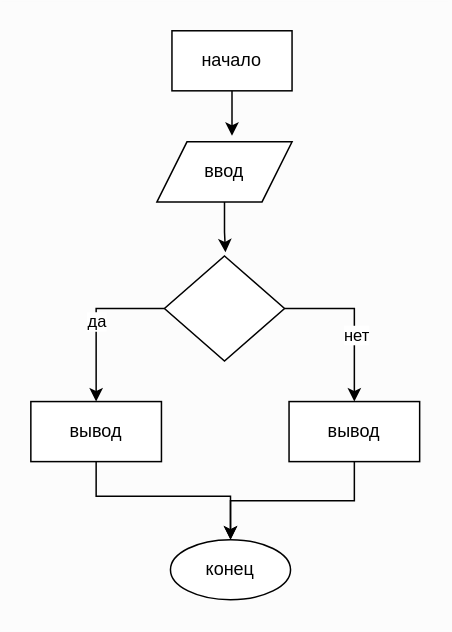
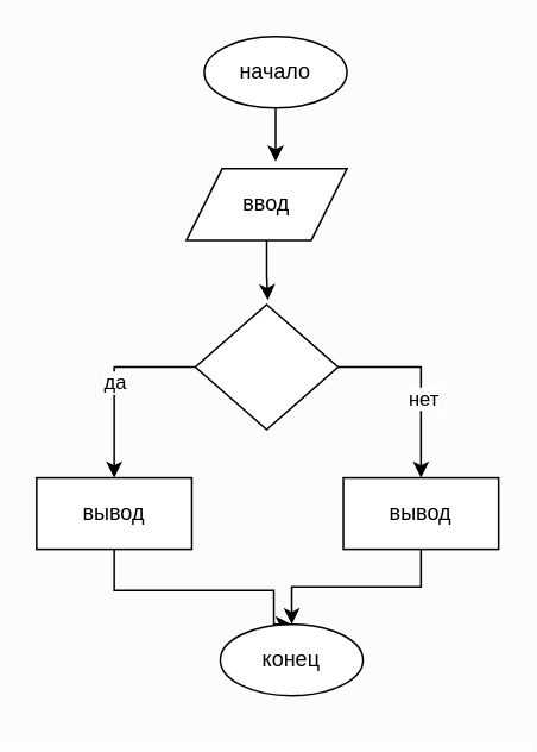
  <mxCell id="0" />
  <mxCell id="1" parent="0" />
  <mxCell id="2" style="edgeStyle=orthogonalEdgeStyle;rounded=0;orthogonalLoop=1;jettySize=auto;html=1;" edge="1" parent="1" source="3"><mxGeometry relative="1" as="geometry"><mxPoint x="154" y="90" as="targetPoint" /></mxGeometry></mxCell>
- <mxCell id="3" value="начало" style="whiteSpace=wrap;html=1;rounded=0;" vertex="1" parent="1"><mxGeometry x="114" y="20" width="80" height="40" as="geometry" /></mxCell>
+ <mxCell id="3" value="начало" style="ellipse;whiteSpace=wrap;html=1;" vertex="1" parent="1"><mxGeometry x="114" y="20" width="80" height="40" as="geometry" /></mxCell>
  <mxCell id="4" value="ввод" style="shape=parallelogram;perimeter=parallelogramPerimeter;whiteSpace=wrap;html=1;fixedSize=1;" vertex="1" parent="1"><mxGeometry x="104" y="94" width="90" height="40" as="geometry" /></mxCell>
  <mxCell id="5" style="edgeStyle=orthogonalEdgeStyle;rounded=0;orthogonalLoop=1;jettySize=auto;html=1;entryX=0.5;entryY=0;entryDx=0;entryDy=0;" edge="1" parent="1" source="9" target="14"><mxGeometry relative="1" as="geometry" /></mxCell>
  <mxCell id="6" value="да" style="edgeLabel;html=1;align=center;verticalAlign=middle;resizable=0;points=[];" vertex="1" connectable="0" parent="5"><mxGeometry x="0.007" relative="1" as="geometry"><mxPoint as="offset" /></mxGeometry></mxCell>
  <mxCell id="7" style="edgeStyle=orthogonalEdgeStyle;rounded=0;orthogonalLoop=1;jettySize=auto;html=1;exitX=1;exitY=0.5;exitDx=0;exitDy=0;entryX=0.5;entryY=0;entryDx=0;entryDy=0;" edge="1" parent="1" source="9" target="12"><mxGeometry relative="1" as="geometry" /></mxCell>
  <mxCell id="8" value="нет" style="edgeLabel;html=1;align=center;verticalAlign=middle;resizable=0;points=[];" vertex="1" connectable="0" parent="7"><mxGeometry x="0.182" y="1" relative="1" as="geometry"><mxPoint as="offset" /></mxGeometry></mxCell>
  <mxCell id="9" value="" style="rhombus;whiteSpace=wrap;html=1;" vertex="1" parent="1"><mxGeometry x="109" y="170" width="80" height="70" as="geometry" /></mxCell>
  <mxCell id="10" style="edgeStyle=orthogonalEdgeStyle;rounded=0;orthogonalLoop=1;jettySize=auto;html=1;entryX=0.508;entryY=-0.034;entryDx=0;entryDy=0;entryPerimeter=0;" edge="1" parent="1" source="4" target="9"><mxGeometry relative="1" as="geometry" /></mxCell>
  <mxCell id="11" style="edgeStyle=orthogonalEdgeStyle;rounded=0;orthogonalLoop=1;jettySize=auto;html=1;entryX=0.5;entryY=0;entryDx=0;entryDy=0;" edge="1" parent="1" source="12" target="15"><mxGeometry relative="1" as="geometry" /></mxCell>
  <mxCell id="12" value="вывод" style="rounded=0;whiteSpace=wrap;html=1;" vertex="1" parent="1"><mxGeometry x="192" y="267" width="87" height="40" as="geometry" /></mxCell>
  <mxCell id="13" style="edgeStyle=orthogonalEdgeStyle;rounded=0;orthogonalLoop=1;jettySize=auto;html=1;entryX=0.5;entryY=0;entryDx=0;entryDy=0;" edge="1" parent="1" source="14" target="15"><mxGeometry relative="1" as="geometry"><Array as="points"><mxPoint x="64" y="330" /><mxPoint x="153" y="330" /></Array></mxGeometry></mxCell>
  <mxCell id="14" value="вывод" style="rounded=0;whiteSpace=wrap;html=1;" vertex="1" parent="1"><mxGeometry x="20" y="267" width="87" height="40" as="geometry" /></mxCell>
- <mxCell id="15" value="конец" style="ellipse;whiteSpace=wrap;html=1;" vertex="1" parent="1"><mxGeometry x="113" y="359" width="80" height="40" as="geometry" /></mxCell>
+ <mxCell id="15" value="конец" style="ellipse;whiteSpace=wrap;html=1;" vertex="1" parent="1"><mxGeometry x="123" y="349" width="80" height="40" as="geometry" /></mxCell>
